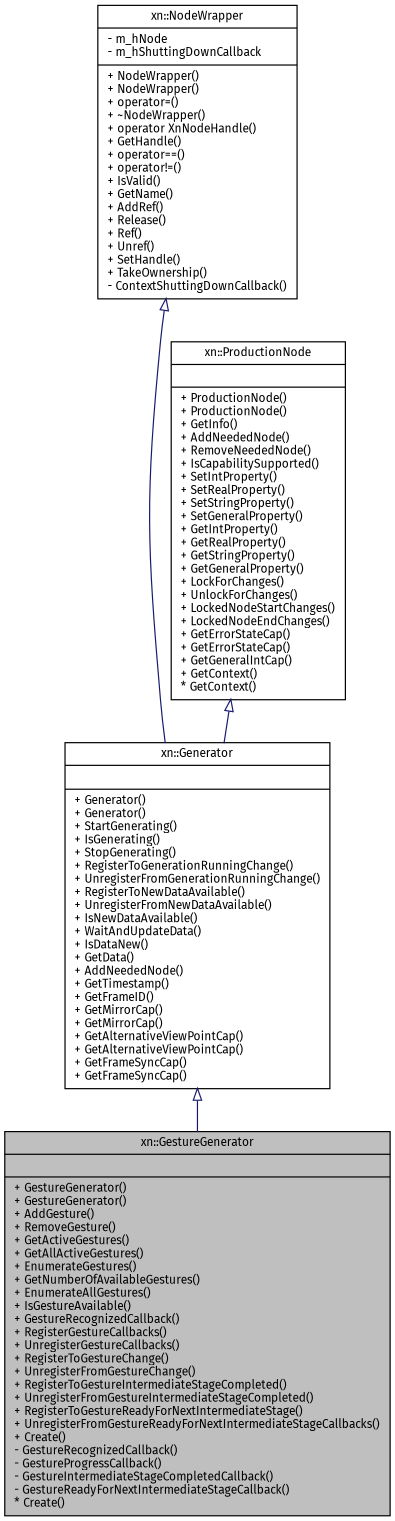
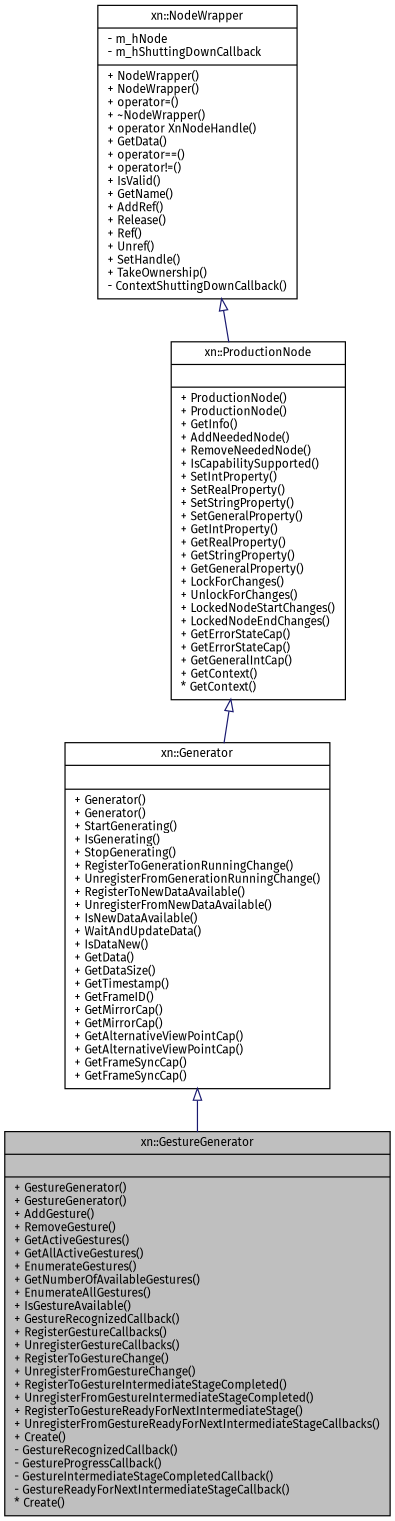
  digraph {
    fontname="Fira Sans"
    node [color=black fillcolor=white fontname="Fira Sans" fontsize=10 shape=record style=filled]
    edge [arrowtail=empty color=midnightblue dir=back fontname="Fira Sans" fontsize=10 labelfontname=FreeSans labelfontsize=10 style=solid]
    n1 [fillcolor=grey75 fontcolor=black height=0.2 label="{xn::GestureGenerator\n||+ GestureGenerator()\l+ GestureGenerator()\l+ AddGesture()\l+ RemoveGesture()\l+ GetActiveGestures()\l+ GetAllActiveGestures()\l+ EnumerateGestures()\l+ GetNumberOfAvailableGestures()\l+ EnumerateAllGestures()\l+ IsGestureAvailable()\l+ GestureRecognizedCallback()\l+ RegisterGestureCallbacks()\l+ UnregisterGestureCallbacks()\l+ RegisterToGestureChange()\l+ UnregisterFromGestureChange()\l+ RegisterToGestureIntermediateStageCompleted()\l+ UnregisterFromGestureIntermediateStageCompleted()\l+ RegisterToGestureReadyForNextIntermediateStage()\l+ UnregisterFromGestureReadyForNextIntermediateStageCallbacks()\l+ Create()\l- GestureRecognizedCallback()\l- GestureProgressCallback()\l- GestureIntermediateStageCompletedCallback()\l- GestureReadyForNextIntermediateStageCallback()\l* Create()\l}" width=0.4]
-   n2 [height=0.2 label="{xn::Generator\n||+ Generator()\l+ Generator()\l+ StartGenerating()\l+ IsGenerating()\l+ StopGenerating()\l+ RegisterToGenerationRunningChange()\l+ UnregisterFromGenerationRunningChange()\l+ RegisterToNewDataAvailable()\l+ UnregisterFromNewDataAvailable()\l+ IsNewDataAvailable()\l+ WaitAndUpdateData()\l+ IsDataNew()\l+ GetData()\l+ AddNeededNode()\l+ GetTimestamp()\l+ GetFrameID()\l+ GetMirrorCap()\l+ GetMirrorCap()\l+ GetAlternativeViewPointCap()\l+ GetAlternativeViewPointCap()\l+ GetFrameSyncCap()\l+ GetFrameSyncCap()\l}" width=0.4]
+   n2 [height=0.2 label="{xn::Generator\n||+ Generator()\l+ Generator()\l+ StartGenerating()\l+ IsGenerating()\l+ StopGenerating()\l+ RegisterToGenerationRunningChange()\l+ UnregisterFromGenerationRunningChange()\l+ RegisterToNewDataAvailable()\l+ UnregisterFromNewDataAvailable()\l+ IsNewDataAvailable()\l+ WaitAndUpdateData()\l+ IsDataNew()\l+ GetData()\l+ GetDataSize()\l+ GetTimestamp()\l+ GetFrameID()\l+ GetMirrorCap()\l+ GetMirrorCap()\l+ GetAlternativeViewPointCap()\l+ GetAlternativeViewPointCap()\l+ GetFrameSyncCap()\l+ GetFrameSyncCap()\l}" width=0.4]
    n3 [height=0.2 label="{xn::ProductionNode\n||+ ProductionNode()\l+ ProductionNode()\l+ GetInfo()\l+ AddNeededNode()\l+ RemoveNeededNode()\l+ IsCapabilitySupported()\l+ SetIntProperty()\l+ SetRealProperty()\l+ SetStringProperty()\l+ SetGeneralProperty()\l+ GetIntProperty()\l+ GetRealProperty()\l+ GetStringProperty()\l+ GetGeneralProperty()\l+ LockForChanges()\l+ UnlockForChanges()\l+ LockedNodeStartChanges()\l+ LockedNodeEndChanges()\l+ GetErrorStateCap()\l+ GetErrorStateCap()\l+ GetGeneralIntCap()\l+ GetContext()\l* GetContext()\l}" width=0.4]
-   n4 [height=0.2 label="{xn::NodeWrapper\n|- m_hNode\l- m_hShuttingDownCallback\l|+ NodeWrapper()\l+ NodeWrapper()\l+ operator=()\l+ ~NodeWrapper()\l+ operator XnNodeHandle()\l+ GetHandle()\l+ operator==()\l+ operator!=()\l+ IsValid()\l+ GetName()\l+ AddRef()\l+ Release()\l+ Ref()\l+ Unref()\l+ SetHandle()\l+ TakeOwnership()\l- ContextShuttingDownCallback()\l}" width=0.4]
+   n4 [height=0.2 label="{xn::NodeWrapper\n|- m_hNode\l- m_hShuttingDownCallback\l|+ NodeWrapper()\l+ NodeWrapper()\l+ operator=()\l+ ~NodeWrapper()\l+ operator XnNodeHandle()\l+ GetData()\l+ operator==()\l+ operator!=()\l+ IsValid()\l+ GetName()\l+ AddRef()\l+ Release()\l+ Ref()\l+ Unref()\l+ SetHandle()\l+ TakeOwnership()\l- ContextShuttingDownCallback()\l}" width=0.4]
    n2 -> n1
    n3 -> n2
-   n4 -> n2
+   n4 -> n3
  }
